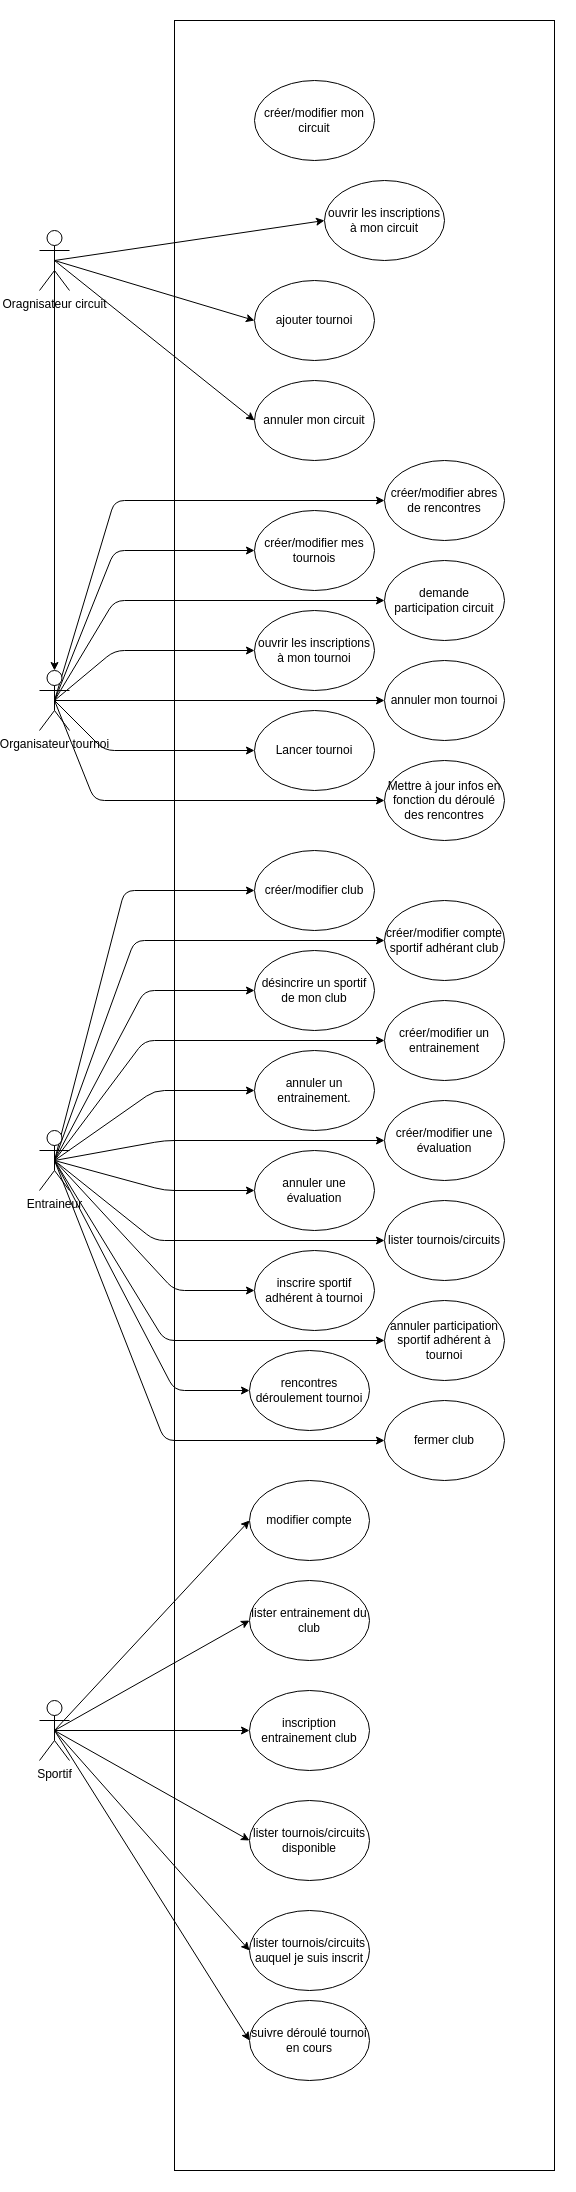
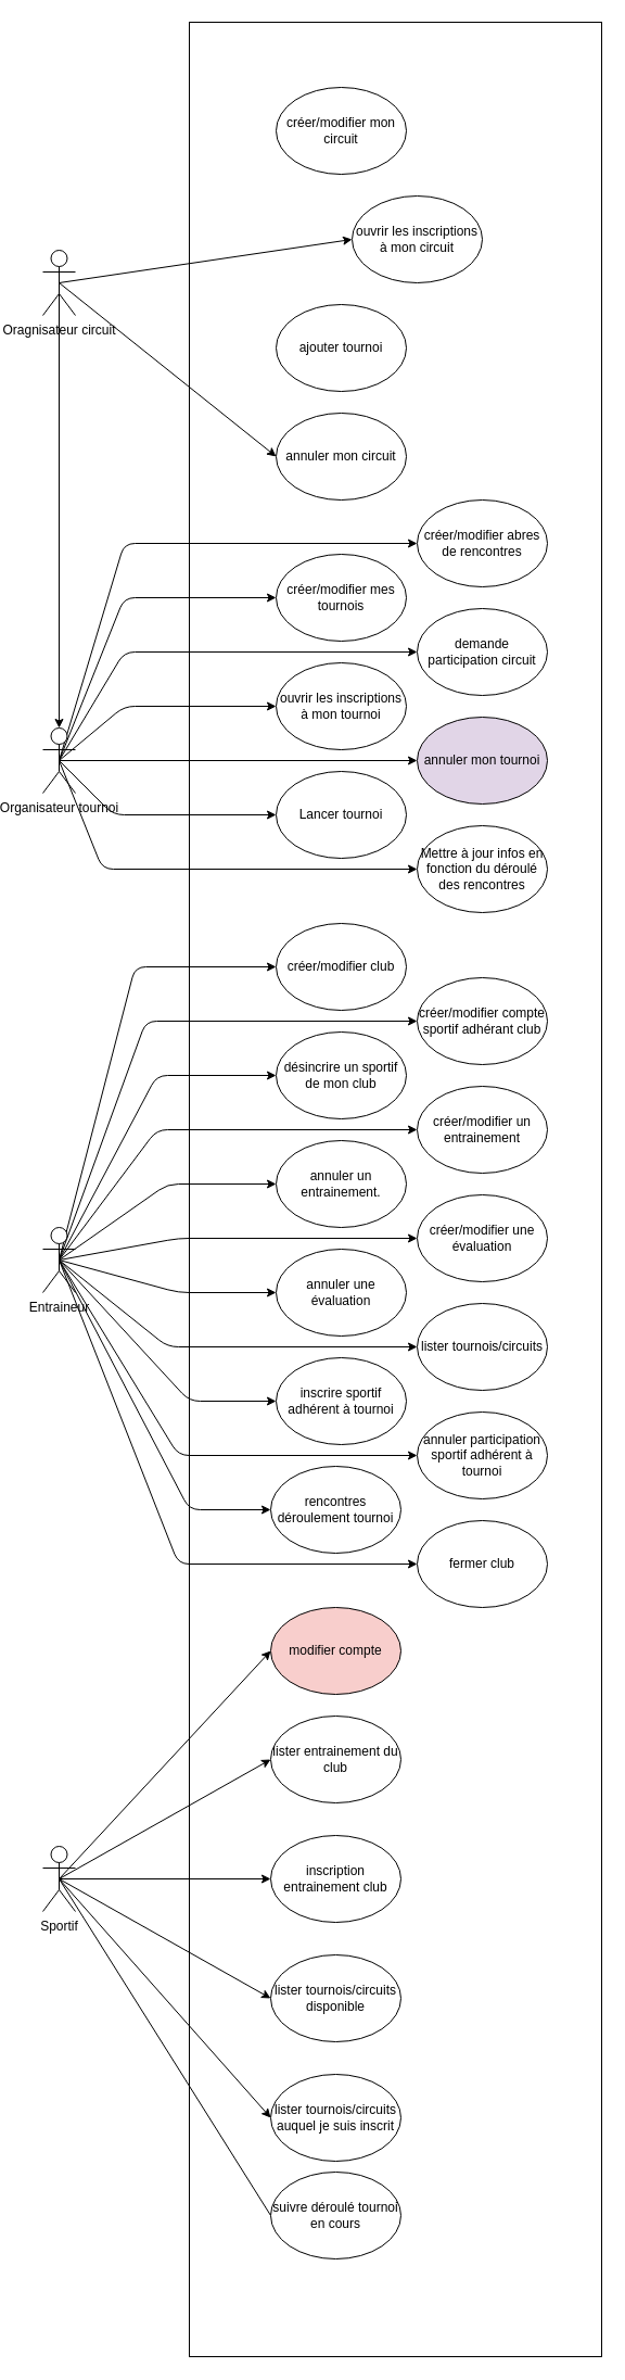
  <mxCell id="0" />
  <mxCell id="1" parent="0" />
  <mxCell id="2" value="" style="rounded=0;whiteSpace=wrap;html=1;" parent="1" vertex="1"><mxGeometry x="155" y="20" width="380" height="2150" as="geometry" /></mxCell>
  <mxCell id="3" style="edgeStyle=none;html=1;exitX=0.5;exitY=0.5;exitDx=0;exitDy=0;exitPerimeter=0;" parent="1" source="7" target="15" edge="1"><mxGeometry relative="1" as="geometry"><mxPoint x="235" y="330" as="targetPoint" /></mxGeometry></mxCell>
- <mxCell id="4" style="edgeStyle=none;html=1;exitX=0.5;exitY=0.5;exitDx=0;exitDy=0;exitPerimeter=0;entryX=0;entryY=0.5;entryDx=0;entryDy=0;" parent="1" source="7" target="36" edge="1"><mxGeometry relative="1" as="geometry" /></mxCell>
  <mxCell id="5" style="edgeStyle=none;html=1;exitX=0.5;exitY=0.5;exitDx=0;exitDy=0;exitPerimeter=0;entryX=0;entryY=0.5;entryDx=0;entryDy=0;" parent="1" source="7" target="40" edge="1"><mxGeometry relative="1" as="geometry"><mxPoint x="140" y="480" as="targetPoint" /></mxGeometry></mxCell>
  <mxCell id="6" style="edgeStyle=none;html=1;exitX=0.5;exitY=0.5;exitDx=0;exitDy=0;exitPerimeter=0;entryX=0;entryY=0.5;entryDx=0;entryDy=0;" parent="1" source="7" target="44" edge="1"><mxGeometry relative="1" as="geometry"><mxPoint x="235" y="420" as="targetPoint" /></mxGeometry></mxCell>
  <mxCell id="7" value="Oragnisateur circuit" style="shape=umlActor;verticalLabelPosition=bottom;verticalAlign=top;html=1;outlineConnect=0;" parent="1" vertex="1"><mxGeometry x="20" y="230" width="30" height="60" as="geometry" /></mxCell>
  <mxCell id="8" style="edgeStyle=none;html=1;exitX=0.5;exitY=0.5;exitDx=0;exitDy=0;exitPerimeter=0;entryX=0;entryY=0.5;entryDx=0;entryDy=0;" parent="1" source="15" target="41" edge="1"><mxGeometry relative="1" as="geometry"><mxPoint x="240" y="780" as="targetPoint" /><Array as="points"><mxPoint x="95" y="550" /></Array></mxGeometry></mxCell>
  <mxCell id="9" style="edgeStyle=none;html=1;exitX=0.5;exitY=0.5;exitDx=0;exitDy=0;exitPerimeter=0;entryX=0;entryY=0.5;entryDx=0;entryDy=0;" parent="1" source="15" target="38" edge="1"><mxGeometry relative="1" as="geometry"><Array as="points"><mxPoint x="95" y="600" /></Array></mxGeometry></mxCell>
  <mxCell id="10" style="edgeStyle=none;html=1;exitX=0.5;exitY=0.5;exitDx=0;exitDy=0;exitPerimeter=0;entryX=0;entryY=0.5;entryDx=0;entryDy=0;" parent="1" source="15" target="43" edge="1"><mxGeometry relative="1" as="geometry"><Array as="points"><mxPoint x="95" y="650" /></Array></mxGeometry></mxCell>
  <mxCell id="11" style="edgeStyle=none;html=1;exitX=0.5;exitY=0.5;exitDx=0;exitDy=0;exitPerimeter=0;entryX=0;entryY=0.5;entryDx=0;entryDy=0;" parent="1" source="15" target="39" edge="1"><mxGeometry relative="1" as="geometry" /></mxCell>
  <mxCell id="12" style="edgeStyle=none;html=1;exitX=0.5;exitY=0.5;exitDx=0;exitDy=0;exitPerimeter=0;entryX=0;entryY=0.5;entryDx=0;entryDy=0;" parent="1" source="15" target="60" edge="1"><mxGeometry relative="1" as="geometry"><Array as="points"><mxPoint x="85" y="750" /></Array></mxGeometry></mxCell>
  <mxCell id="13" style="edgeStyle=none;html=1;exitX=0.5;exitY=0.5;exitDx=0;exitDy=0;exitPerimeter=0;entryX=0;entryY=0.5;entryDx=0;entryDy=0;" parent="1" source="15" target="61" edge="1"><mxGeometry relative="1" as="geometry"><Array as="points"><mxPoint x="75" y="800" /></Array></mxGeometry></mxCell>
  <mxCell id="14" style="edgeStyle=none;html=1;exitX=0.5;exitY=0.5;exitDx=0;exitDy=0;exitPerimeter=0;entryX=0;entryY=0.5;entryDx=0;entryDy=0;" parent="1" source="15" target="62" edge="1"><mxGeometry relative="1" as="geometry"><Array as="points"><mxPoint x="95" y="500" /></Array></mxGeometry></mxCell>
  <mxCell id="15" value="Organisateur tournoi" style="shape=umlActor;verticalLabelPosition=bottom;verticalAlign=top;html=1;outlineConnect=0;" parent="1" vertex="1"><mxGeometry x="20" y="670" width="30" height="60" as="geometry" /></mxCell>
  <mxCell id="16" style="edgeStyle=none;html=1;exitX=0.5;exitY=0.5;exitDx=0;exitDy=0;exitPerimeter=0;entryX=0;entryY=0.5;entryDx=0;entryDy=0;" parent="1" source="28" target="52" edge="1"><mxGeometry relative="1" as="geometry"><mxPoint x="240" y="890" as="targetPoint" /><Array as="points"><mxPoint x="105" y="890" /></Array></mxGeometry></mxCell>
  <mxCell id="17" style="edgeStyle=none;html=1;exitX=0.5;exitY=0.5;exitDx=0;exitDy=0;exitPerimeter=0;entryX=0;entryY=0.5;entryDx=0;entryDy=0;" parent="1" source="28" target="51" edge="1"><mxGeometry relative="1" as="geometry"><mxPoint x="240" y="1020" as="targetPoint" /><Array as="points"><mxPoint x="115" y="940" /></Array></mxGeometry></mxCell>
  <mxCell id="18" style="edgeStyle=none;html=1;exitX=0.5;exitY=0.5;exitDx=0;exitDy=0;exitPerimeter=0;entryX=0;entryY=0.5;entryDx=0;entryDy=0;" parent="1" source="28" target="50" edge="1"><mxGeometry relative="1" as="geometry"><mxPoint x="240" y="1140" as="targetPoint" /><Array as="points"><mxPoint x="125" y="990" /></Array></mxGeometry></mxCell>
  <mxCell id="19" style="edgeStyle=none;html=1;exitX=0.5;exitY=0.5;exitDx=0;exitDy=0;exitPerimeter=0;entryX=0;entryY=0.5;entryDx=0;entryDy=0;" parent="1" source="28" target="49" edge="1"><mxGeometry relative="1" as="geometry"><mxPoint x="235" y="1240" as="targetPoint" /><Array as="points"><mxPoint x="125" y="1040" /></Array></mxGeometry></mxCell>
  <mxCell id="20" style="edgeStyle=none;html=1;exitX=0.5;exitY=0.5;exitDx=0;exitDy=0;exitPerimeter=0;entryX=0;entryY=0.5;entryDx=0;entryDy=0;" parent="1" source="28" target="48" edge="1"><mxGeometry relative="1" as="geometry"><mxPoint x="235" y="1340" as="targetPoint" /><Array as="points"><mxPoint x="135" y="1090" /></Array></mxGeometry></mxCell>
  <mxCell id="21" style="edgeStyle=none;html=1;exitX=0.5;exitY=0.5;exitDx=0;exitDy=0;exitPerimeter=0;entryX=0;entryY=0.5;entryDx=0;entryDy=0;" parent="1" source="28" target="55" edge="1"><mxGeometry relative="1" as="geometry"><Array as="points"><mxPoint x="145" y="1140" /></Array></mxGeometry></mxCell>
  <mxCell id="22" style="edgeStyle=none;html=1;exitX=0.5;exitY=0.5;exitDx=0;exitDy=0;exitPerimeter=0;entryX=0;entryY=0.5;entryDx=0;entryDy=0;" parent="1" source="28" target="54" edge="1"><mxGeometry relative="1" as="geometry"><Array as="points"><mxPoint x="145" y="1190" /></Array></mxGeometry></mxCell>
  <mxCell id="23" style="edgeStyle=none;html=1;exitX=0.5;exitY=0.5;exitDx=0;exitDy=0;exitPerimeter=0;entryX=0;entryY=0.5;entryDx=0;entryDy=0;" parent="1" source="28" target="47" edge="1"><mxGeometry relative="1" as="geometry"><Array as="points"><mxPoint x="135" y="1240" /></Array></mxGeometry></mxCell>
  <mxCell id="24" style="edgeStyle=none;html=1;exitX=0.5;exitY=0.5;exitDx=0;exitDy=0;exitPerimeter=0;entryX=0;entryY=0.5;entryDx=0;entryDy=0;" parent="1" source="28" target="46" edge="1"><mxGeometry relative="1" as="geometry"><Array as="points"><mxPoint x="155" y="1290" /></Array></mxGeometry></mxCell>
  <mxCell id="25" style="edgeStyle=none;html=1;exitX=0.5;exitY=0.5;exitDx=0;exitDy=0;exitPerimeter=0;entryX=0;entryY=0.5;entryDx=0;entryDy=0;" parent="1" source="28" target="45" edge="1"><mxGeometry relative="1" as="geometry"><Array as="points"><mxPoint x="145" y="1340" /></Array></mxGeometry></mxCell>
  <mxCell id="26" style="edgeStyle=none;html=1;exitX=0.5;exitY=0.5;exitDx=0;exitDy=0;exitPerimeter=0;entryX=0;entryY=0.5;entryDx=0;entryDy=0;" parent="1" source="28" target="53" edge="1"><mxGeometry relative="1" as="geometry"><Array as="points"><mxPoint x="145" y="1440" /></Array></mxGeometry></mxCell>
  <mxCell id="27" style="edgeStyle=none;html=1;exitX=0.5;exitY=0.5;exitDx=0;exitDy=0;exitPerimeter=0;entryX=0;entryY=0.5;entryDx=0;entryDy=0;" parent="1" source="28" target="64" edge="1"><mxGeometry relative="1" as="geometry"><Array as="points"><mxPoint x="155" y="1390" /></Array></mxGeometry></mxCell>
  <mxCell id="28" value="Entraineur" style="shape=umlActor;verticalLabelPosition=bottom;verticalAlign=top;html=1;outlineConnect=0;" parent="1" vertex="1"><mxGeometry x="20" y="1130" width="30" height="60" as="geometry" /></mxCell>
  <mxCell id="29" style="edgeStyle=none;html=1;exitX=0.5;exitY=0.5;exitDx=0;exitDy=0;exitPerimeter=0;entryX=0;entryY=0.5;entryDx=0;entryDy=0;" parent="1" source="35" target="37" edge="1"><mxGeometry relative="1" as="geometry" /></mxCell>
  <mxCell id="30" style="edgeStyle=none;html=1;exitX=0.5;exitY=0.5;exitDx=0;exitDy=0;exitPerimeter=0;entryX=0;entryY=0.5;entryDx=0;entryDy=0;" parent="1" source="35" edge="1"><mxGeometry relative="1" as="geometry"><mxPoint x="230" y="1620" as="targetPoint" /></mxGeometry></mxCell>
  <mxCell id="31" style="edgeStyle=none;html=1;exitX=0.5;exitY=0.5;exitDx=0;exitDy=0;exitPerimeter=0;entryX=0;entryY=0.5;entryDx=0;entryDy=0;" parent="1" source="35" edge="1"><mxGeometry relative="1" as="geometry"><mxPoint x="230" y="1520" as="targetPoint" /></mxGeometry></mxCell>
  <mxCell id="32" style="edgeStyle=none;html=1;exitX=0.5;exitY=0.5;exitDx=0;exitDy=0;exitPerimeter=0;entryX=0;entryY=0.5;entryDx=0;entryDy=0;" parent="1" source="35" target="56" edge="1"><mxGeometry relative="1" as="geometry" /></mxCell>
  <mxCell id="33" style="edgeStyle=none;html=1;exitX=0.5;exitY=0.5;exitDx=0;exitDy=0;exitPerimeter=0;entryX=0;entryY=0.5;entryDx=0;entryDy=0;" parent="1" source="35" target="59" edge="1"><mxGeometry relative="1" as="geometry" /></mxCell>
- <mxCell id="34" style="edgeStyle=none;html=1;exitX=0.5;exitY=0.5;exitDx=0;exitDy=0;exitPerimeter=0;entryX=0;entryY=0.5;entryDx=0;entryDy=0;" parent="1" source="35" target="63" edge="1"><mxGeometry relative="1" as="geometry"><mxPoint x="225" y="2030" as="targetPoint" /></mxGeometry></mxCell>
+ <mxCell id="34" style="edgeStyle=none;html=1;exitX=0.5;exitY=0.5;exitDx=0;exitDy=0;exitPerimeter=0;entryX=0;entryY=0.5;entryDx=0;entryDy=0;endArrow=none;" parent="1" source="35" target="63" edge="1"><mxGeometry relative="1" as="geometry"><mxPoint x="225" y="2030" as="targetPoint" /></mxGeometry></mxCell>
  <mxCell id="35" value="Sportif" style="shape=umlActor;verticalLabelPosition=bottom;verticalAlign=top;html=1;outlineConnect=0;" parent="1" vertex="1"><mxGeometry x="20" y="1700" width="30" height="60" as="geometry" /></mxCell>
  <mxCell id="36" value="ajouter tournoi" style="ellipse;whiteSpace=wrap;html=1;" parent="1" vertex="1"><mxGeometry x="235" y="280" width="120" height="80" as="geometry" /></mxCell>
  <mxCell id="37" value="inscription entrainement club" style="ellipse;whiteSpace=wrap;html=1;" parent="1" vertex="1"><mxGeometry x="230" y="1690" width="120" height="80" as="geometry" /></mxCell>
  <mxCell id="38" value="demande participation circuit" style="ellipse;whiteSpace=wrap;html=1;" parent="1" vertex="1"><mxGeometry x="365" y="560" width="120" height="80" as="geometry" /></mxCell>
- <mxCell id="39" value="annuler mon tournoi" style="ellipse;whiteSpace=wrap;html=1;" parent="1" vertex="1"><mxGeometry x="365" y="660" width="120" height="80" as="geometry" /></mxCell>
+ <mxCell id="39" value="annuler mon tournoi" style="ellipse;whiteSpace=wrap;html=1;fillColor=#e1d5e7;" parent="1" vertex="1"><mxGeometry x="365" y="660" width="120" height="80" as="geometry" /></mxCell>
  <mxCell id="40" value="ouvrir les inscriptions à mon circuit" style="ellipse;whiteSpace=wrap;html=1;" parent="1" vertex="1"><mxGeometry x="305" y="180" width="120" height="80" as="geometry" /></mxCell>
  <mxCell id="41" value="créer/modifier mes tournois" style="ellipse;whiteSpace=wrap;html=1;" parent="1" vertex="1"><mxGeometry x="235" y="510" width="120" height="80" as="geometry" /></mxCell>
  <mxCell id="42" value="créer/modifier mon circuit" style="ellipse;whiteSpace=wrap;html=1;" parent="1" vertex="1"><mxGeometry x="235" y="80" width="120" height="80" as="geometry" /></mxCell>
  <mxCell id="43" value="ouvrir les inscriptions à mon tournoi" style="ellipse;whiteSpace=wrap;html=1;" parent="1" vertex="1"><mxGeometry x="235" y="610" width="120" height="80" as="geometry" /></mxCell>
  <mxCell id="44" value="annuler mon circuit" style="ellipse;whiteSpace=wrap;html=1;" parent="1" vertex="1"><mxGeometry x="235" y="380" width="120" height="80" as="geometry" /></mxCell>
  <mxCell id="45" value="annuler participation sportif adhérent à tournoi" style="ellipse;whiteSpace=wrap;html=1;" parent="1" vertex="1"><mxGeometry x="365" y="1300" width="120" height="80" as="geometry" /></mxCell>
  <mxCell id="46" value="inscrire sportif adhérent à tournoi" style="ellipse;whiteSpace=wrap;html=1;" parent="1" vertex="1"><mxGeometry x="235" y="1250" width="120" height="80" as="geometry" /></mxCell>
  <mxCell id="47" value="lister tournois/circuits" style="ellipse;whiteSpace=wrap;html=1;" parent="1" vertex="1"><mxGeometry x="365" y="1200" width="120" height="80" as="geometry" /></mxCell>
  <mxCell id="48" value="annuler un entrainement." style="ellipse;whiteSpace=wrap;html=1;" parent="1" vertex="1"><mxGeometry x="235" y="1050" width="120" height="80" as="geometry" /></mxCell>
  <mxCell id="49" value="créer/modifier un entrainement" style="ellipse;whiteSpace=wrap;html=1;" parent="1" vertex="1"><mxGeometry x="365" y="1000" width="120" height="80" as="geometry" /></mxCell>
  <mxCell id="50" value="désincrire un sportif de mon club" style="ellipse;whiteSpace=wrap;html=1;" parent="1" vertex="1"><mxGeometry x="235" y="950" width="120" height="80" as="geometry" /></mxCell>
  <mxCell id="51" value="créer/modifier compte sportif adhérant club" style="ellipse;whiteSpace=wrap;html=1;" parent="1" vertex="1"><mxGeometry x="365" y="900" width="120" height="80" as="geometry" /></mxCell>
  <mxCell id="52" value="créer/modifier club" style="ellipse;whiteSpace=wrap;html=1;" parent="1" vertex="1"><mxGeometry x="235" y="850" width="120" height="80" as="geometry" /></mxCell>
  <mxCell id="53" value="fermer club" style="ellipse;whiteSpace=wrap;html=1;" parent="1" vertex="1"><mxGeometry x="365" y="1400" width="120" height="80" as="geometry" /></mxCell>
  <mxCell id="54" value="annuler une évaluation" style="ellipse;whiteSpace=wrap;html=1;" parent="1" vertex="1"><mxGeometry x="235" y="1150" width="120" height="80" as="geometry" /></mxCell>
  <mxCell id="55" value="créer/modifier une évaluation" style="ellipse;whiteSpace=wrap;html=1;" parent="1" vertex="1"><mxGeometry x="365" y="1100" width="120" height="80" as="geometry" /></mxCell>
  <mxCell id="56" value="lister tournois/circuits disponible" style="ellipse;whiteSpace=wrap;html=1;" parent="1" vertex="1"><mxGeometry x="230" y="1800" width="120" height="80" as="geometry" /></mxCell>
  <mxCell id="57" value="lister entrainement du club" style="ellipse;whiteSpace=wrap;html=1;" parent="1" vertex="1"><mxGeometry x="230" y="1580" width="120" height="80" as="geometry" /></mxCell>
- <mxCell id="58" value="modifier compte" style="ellipse;whiteSpace=wrap;html=1;" parent="1" vertex="1"><mxGeometry x="230" y="1480" width="120" height="80" as="geometry" /></mxCell>
+ <mxCell id="58" value="modifier compte" style="ellipse;whiteSpace=wrap;html=1;fillColor=#f8cecc;" parent="1" vertex="1"><mxGeometry x="230" y="1480" width="120" height="80" as="geometry" /></mxCell>
  <mxCell id="59" value="lister tournois/circuits auquel je suis inscrit" style="ellipse;whiteSpace=wrap;html=1;" parent="1" vertex="1"><mxGeometry x="230" y="1910" width="120" height="80" as="geometry" /></mxCell>
  <mxCell id="60" value="Lancer tournoi" style="ellipse;whiteSpace=wrap;html=1;" parent="1" vertex="1"><mxGeometry x="235" y="710" width="120" height="80" as="geometry" /></mxCell>
  <mxCell id="61" value="Mettre à jour infos en fonction du déroulé des rencontres" style="ellipse;whiteSpace=wrap;html=1;" parent="1" vertex="1"><mxGeometry x="365" y="760" width="120" height="80" as="geometry" /></mxCell>
  <mxCell id="62" value="créer/modifier abres de rencontres" style="ellipse;whiteSpace=wrap;html=1;" parent="1" vertex="1"><mxGeometry x="365" y="460" width="120" height="80" as="geometry" /></mxCell>
  <mxCell id="63" value="suivre déroulé tournoi en cours" style="ellipse;whiteSpace=wrap;html=1;" parent="1" vertex="1"><mxGeometry x="230" y="2000" width="120" height="80" as="geometry" /></mxCell>
  <mxCell id="64" value="rencontres déroulement tournoi" style="ellipse;whiteSpace=wrap;html=1;" parent="1" vertex="1"><mxGeometry x="230" y="1350" width="120" height="80" as="geometry" /></mxCell>
